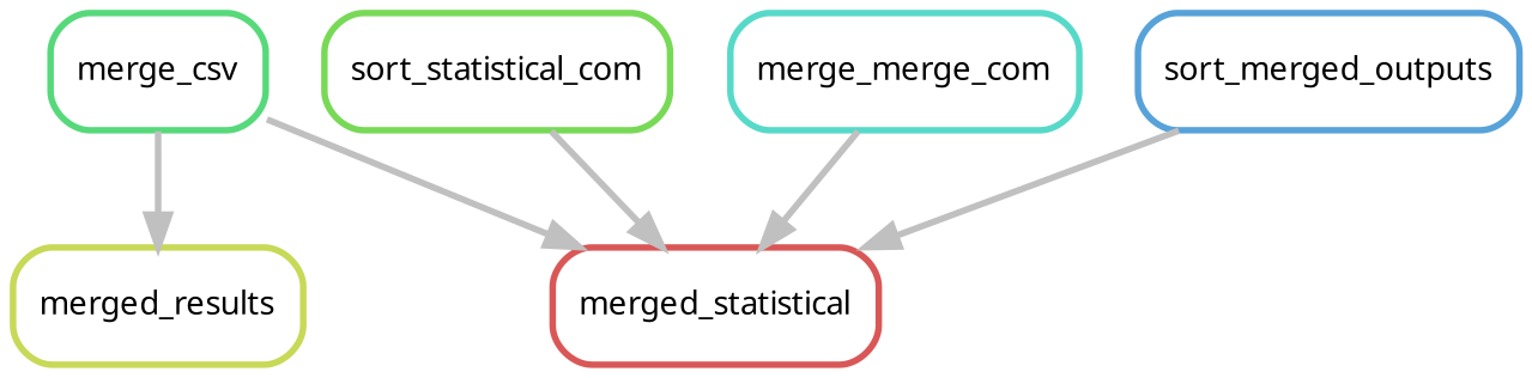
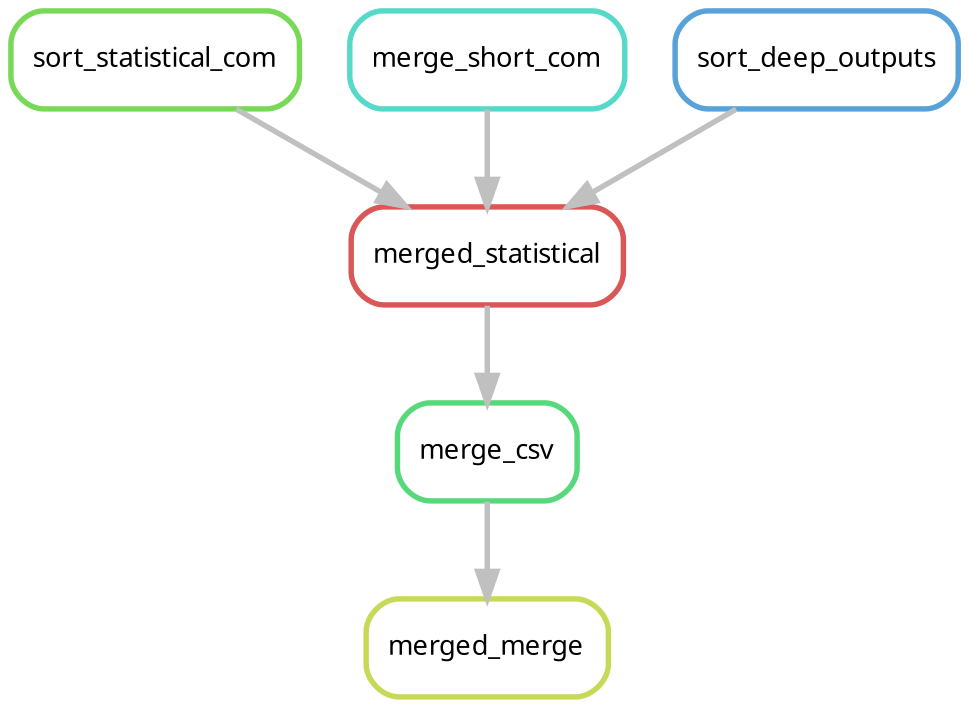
  digraph {
    bgcolor=white
    node [fontname=sans fontsize=10 penwidth=2 shape=box style=rounded]
    edge [color=grey penwidth=2]
-   n1 [color="0.19 0.6 0.85" label=merged_results]
+   n1 [color="0.19 0.6 0.85" label=merged_merge]
    n2 [color="0.38 0.6 0.85" label=merge_csv]
    n3 [color="0.00 0.6 0.85" label=merged_statistical]
    n4 [color="0.29 0.6 0.85" label=sort_statistical_com]
-   n5 [color="0.48 0.6 0.85" label=merge_merge_com]
-   n6 [color="0.57 0.6 0.85" label=sort_merged_outputs]
+   n5 [color="0.48 0.6 0.85" label=merge_short_com]
+   n6 [color="0.57 0.6 0.85" label=sort_deep_outputs]
    n2 -> n1
-   n2 -> n3
+   n3 -> n2
    n4 -> n3
    n5 -> n3
    n6 -> n3
  }
